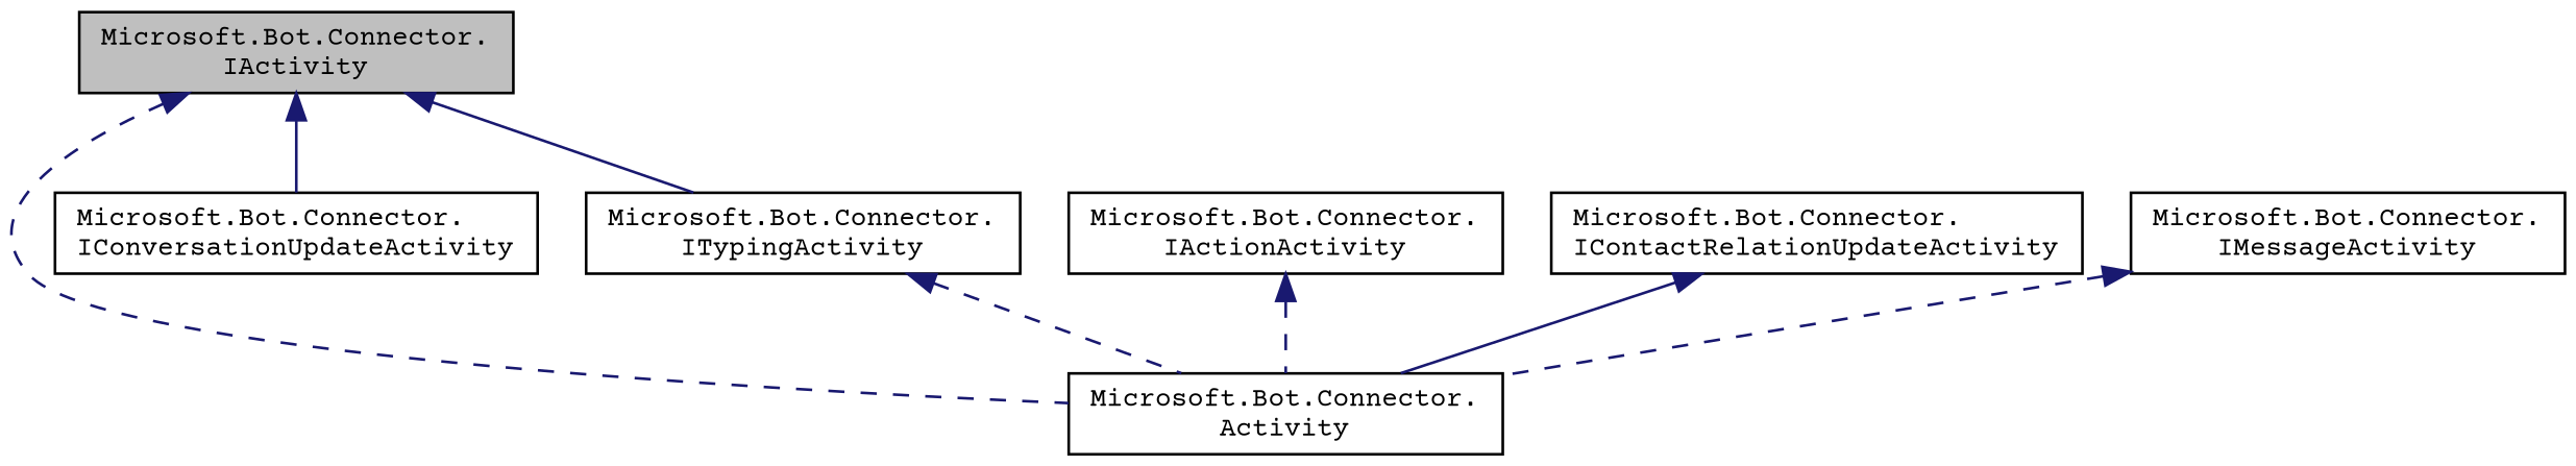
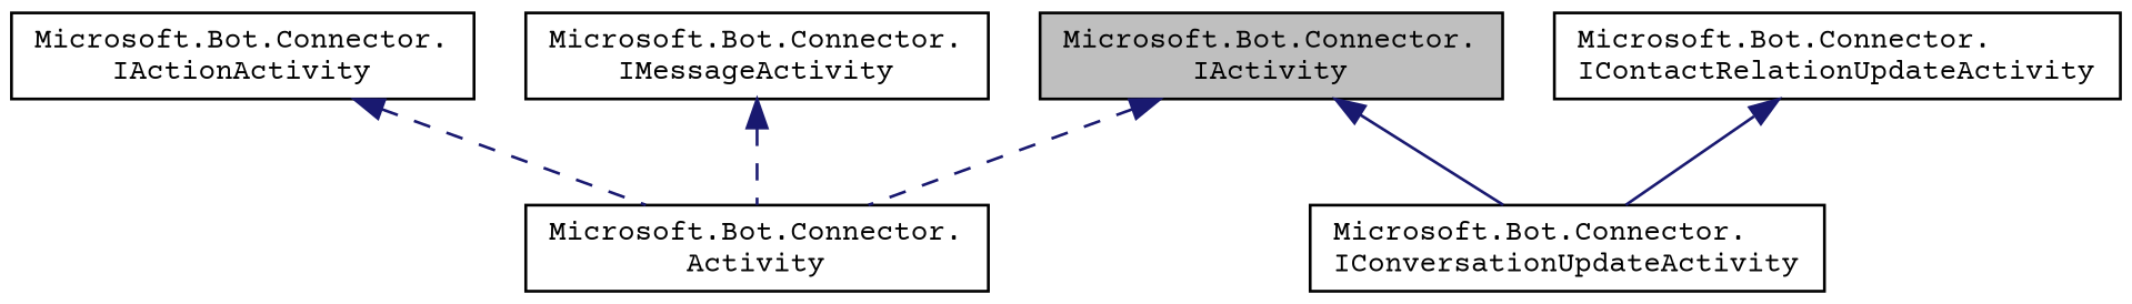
  digraph {
    fontname="Courier Prime"
    rankdir=TB
    node [color=black fillcolor=white fontname="Courier Prime" fontsize=10 shape=record style=filled]
    edge [color=midnightblue dir=back fontname="Courier Prime" fontsize=10 labelfontname=Helvetica labelfontsize=10 style=dashed]
    n1 [fillcolor=grey75 fontcolor=black height=0.2 label="Microsoft.Bot.Connector.\lIActivity" width=0.4]
    n2 [height=0.2 label="Microsoft.Bot.Connector.\lActivity" width=0.4]
    n3 [height=0.2 label="Microsoft.Bot.Connector.\lIConversationUpdateActivity" width=0.4]
-   n4 [height=0.2 label="Microsoft.Bot.Connector.\lITypingActivity" width=0.4]
    n5 [height=0.2 label="Microsoft.Bot.Connector.\lIActionActivity" width=0.4]
    n6 [height=0.2 label="Microsoft.Bot.Connector.\lIContactRelationUpdateActivity" width=0.4]
    n7 [height=0.2 label="Microsoft.Bot.Connector.\lIMessageActivity" width=0.4]
    n1 -> n2
    n1 -> n3 [style=solid]
-   n1 -> n4 [style=solid]
-   n4 -> n2
    n5 -> n2
-   n6 -> n2 [style=solid]
+   n6 -> n3 [style=solid]
    n7 -> n2
  }
